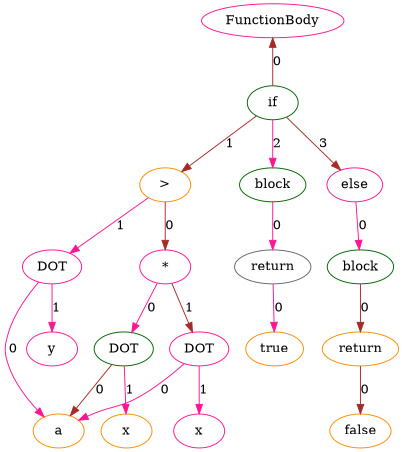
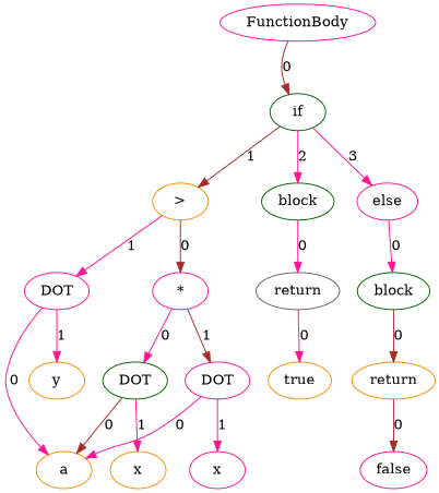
  strict digraph {
    node [color=deeppink]
    edge [color=deeppink]
    n1 [label=FunctionBody]
    n2 [color=darkgreen label=if]
    n3 [color=darkorange label=">"]
    n4 [color=darkgreen label=block]
    n5 [label=else]
    n6 [label="*"]
    n7 [label=DOT]
    n8 [color=gray40 label=return]
    n9 [color=darkgreen label=block]
    n10 [color=darkgreen label=DOT]
    n11 [label=DOT]
    n12 [color=darkorange label=a]
-   n13 [label=y]
+   n13 [color=darkorange label=y]
    n14 [color=darkorange label=true]
    n15 [color=darkorange label=return]
    n16 [color=darkorange label=x]
    n17 [label=x]
-   n18 [color=darkorange label=false]
-   n2 -> n1 [color=brown label=0]
+   n18 [label=false]
+   n1 -> n2 [color=brown label=0]
    n2 -> n3 [color=brown label=1]
    n2 -> n4 [label=2]
-   n2 -> n5 [color=brown label=3]
+   n2 -> n5 [label=3]
    n3 -> n6 [color=brown label=0]
    n3 -> n7 [label=1]
    n4 -> n8 [label=0]
    n5 -> n9 [label=0]
    n6 -> n10 [label=0]
    n6 -> n11 [color=brown label=1]
    n7 -> n12 [label=0]
    n7 -> n13 [label=1]
    n8 -> n14 [label=0]
    n9 -> n15 [color=brown label=0]
    n10 -> n12 [color=brown label=0]
    n10 -> n16 [label=1]
    n11 -> n12 [label=0]
    n11 -> n17 [label=1]
    n15 -> n18 [color=brown label=0]
  }
